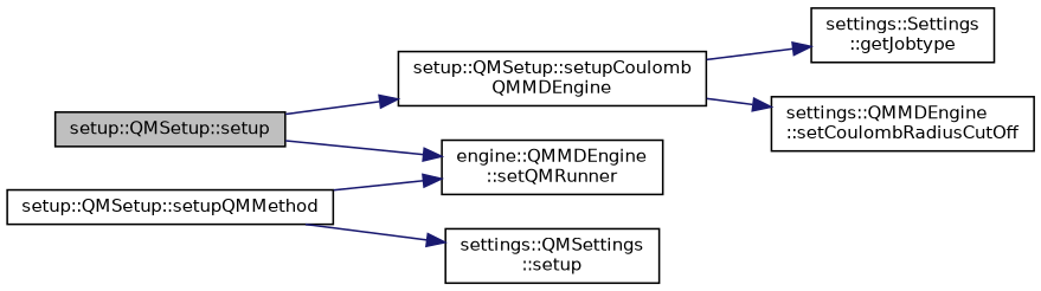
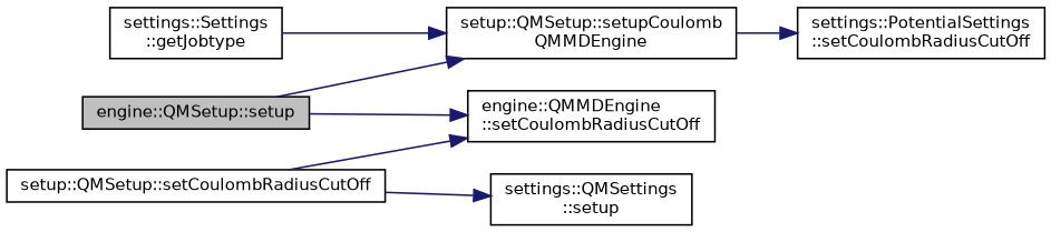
  digraph {
    rankdir=LR
    node [color=black fillcolor=white fontname=Helvetica fontsize=10 shape=record style=filled]
    edge [color=midnightblue fontname=Helvetica fontsize=10 labelfontname=Helvetica labelfontsize=10 style=solid]
-   n1 [fillcolor=grey75 fontcolor=black height=0.2 label="setup::QMSetup::setup" width=0.4]
+   n1 [fillcolor=grey75 fontcolor=black height=0.2 label="engine::QMSetup::setup" width=0.4]
    n2 [height=0.2 label="setup::QMSetup::setupCoulomb\lQMMDEngine" width=0.4]
-   n3 [height=0.2 label="engine::QMMDEngine\l::setQMRunner" width=0.4]
+   n3 [height=0.2 label="engine::QMMDEngine\l::setCoulombRadiusCutOff" width=0.4]
    n4 [height=0.2 label="settings::Settings\l::getJobtype" width=0.4]
-   n5 [height=0.2 label="settings::QMMDEngine\l::setCoulombRadiusCutOff" width=0.4]
-   n6 [height=0.2 label="setup::QMSetup::setupQMMethod" width=0.4]
+   n5 [height=0.2 label="settings::PotentialSettings\l::setCoulombRadiusCutOff" width=0.4]
+   n6 [height=0.2 label="setup::QMSetup::setCoulombRadiusCutOff" width=0.4]
    n7 [height=0.2 label="settings::QMSettings\l::setup" width=0.4]
    n1 -> n2
    n1 -> n3
-   n2 -> n4
+   n4 -> n2
    n2 -> n5
    n6 -> n3
    n6 -> n7
  }
